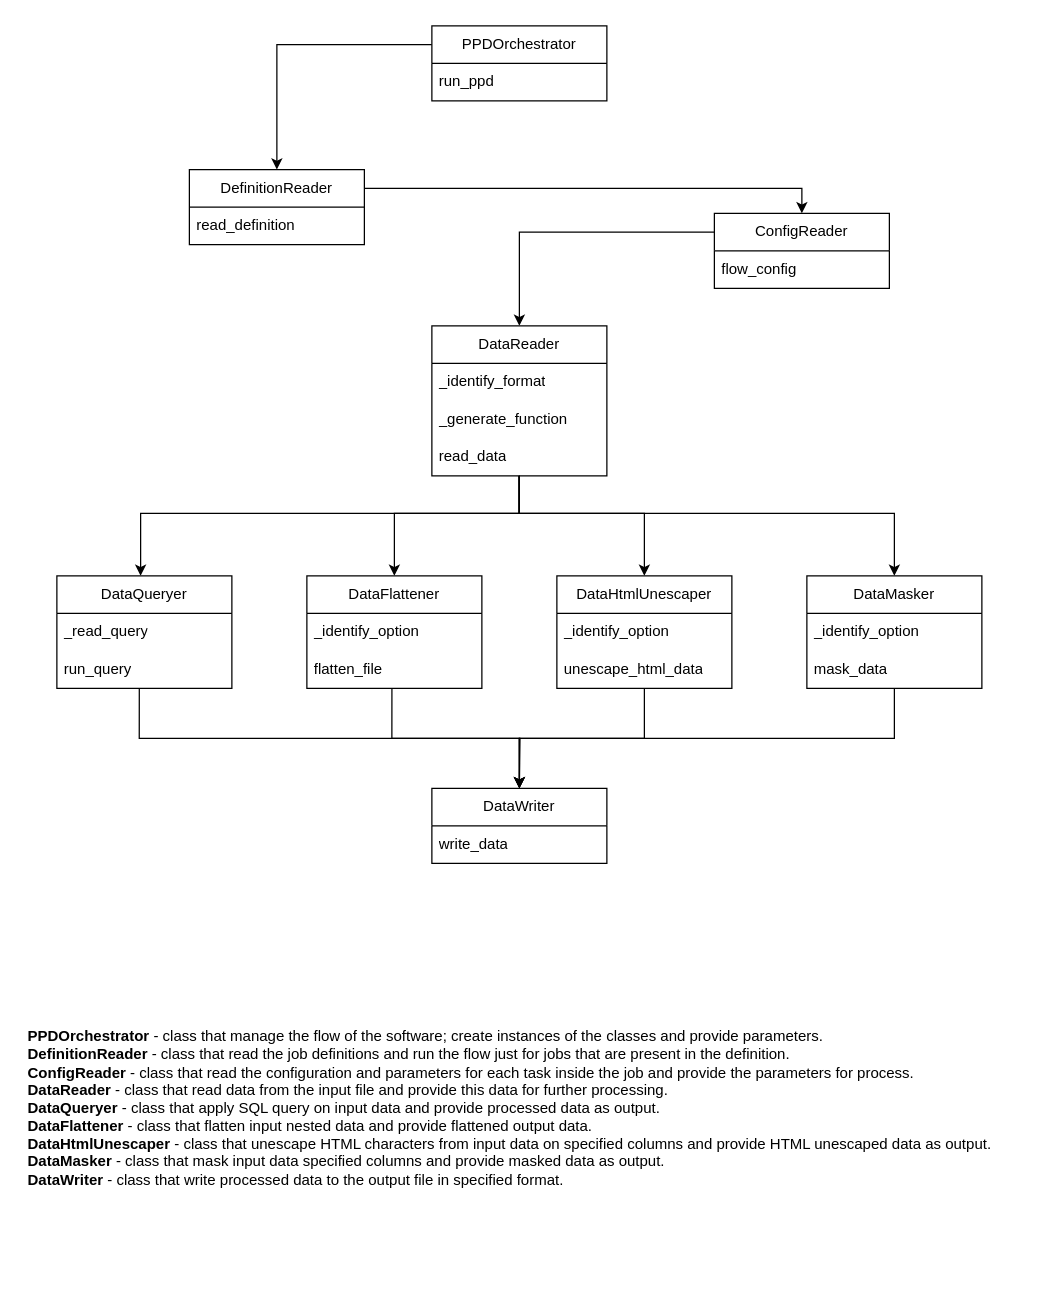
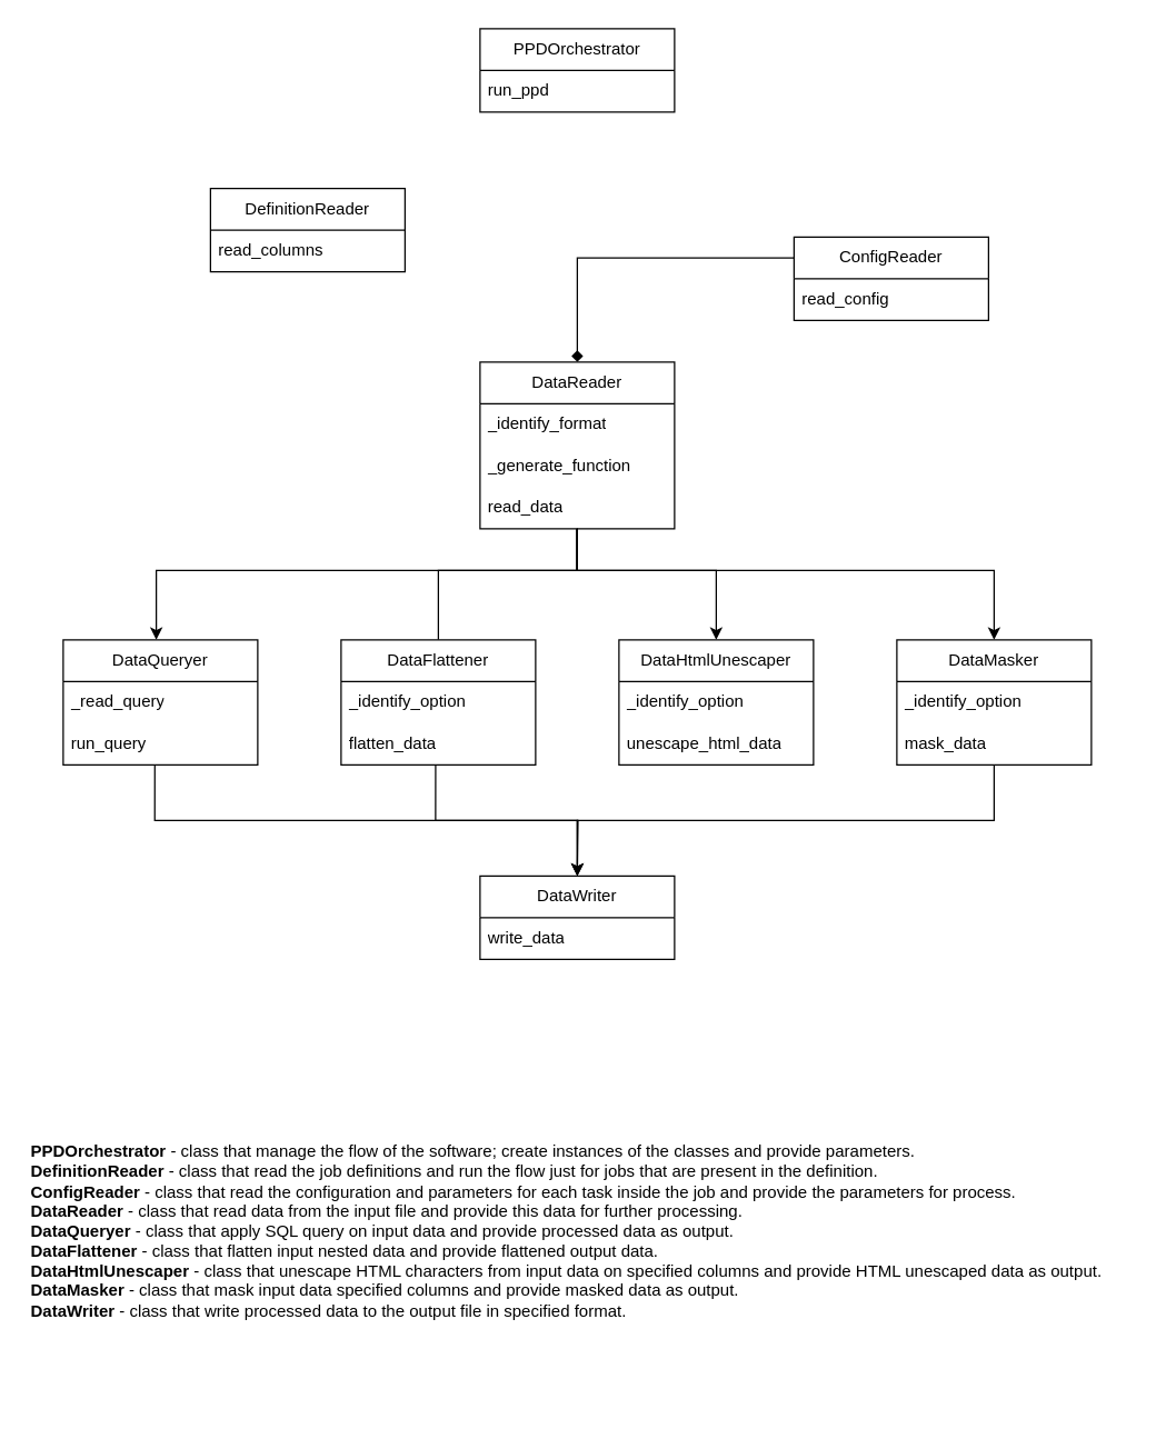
  <mxCell id="0" />
  <mxCell id="1" parent="0" />
- <mxCell id="2" value="" style="edgeStyle=orthogonalEdgeStyle;rounded=0;orthogonalLoop=1;jettySize=auto;html=1;exitX=0;exitY=0.25;exitDx=0;exitDy=0;entryX=0.5;entryY=0;entryDx=0;entryDy=0;" edge="1" parent="1" source="3" target="15"><mxGeometry relative="1" as="geometry"><mxPoint x="481" y="200" as="targetPoint" /></mxGeometry></mxCell>
+ <mxCell id="2" value="" style="edgeStyle=orthogonalEdgeStyle;rounded=0;orthogonalLoop=1;jettySize=auto;html=1;exitX=0;exitY=0.25;exitDx=0;exitDy=0;entryX=0.5;entryY=0;entryDx=0;entryDy=0;endArrow=diamond;" edge="1" parent="1" source="3" target="15"><mxGeometry relative="1" as="geometry"><mxPoint x="481" y="200" as="targetPoint" /></mxGeometry></mxCell>
  <mxCell id="3" value="ConfigReader" style="swimlane;fontStyle=0;childLayout=stackLayout;horizontal=1;startSize=30;horizontalStack=0;resizeParent=1;resizeParentMax=0;resizeLast=0;collapsible=1;marginBottom=0;whiteSpace=wrap;html=1;" vertex="1" parent="1"><mxGeometry x="571" y="170" width="140" height="60" as="geometry" /></mxCell>
- <mxCell id="4" value="flow_config" style="text;strokeColor=none;fillColor=none;align=left;verticalAlign=middle;spacingLeft=4;spacingRight=4;overflow=hidden;points=[[0,0.5],[1,0.5]];portConstraint=eastwest;rotatable=0;whiteSpace=wrap;html=1;" vertex="1" parent="3"><mxGeometry y="30" width="140" height="30" as="geometry" /></mxCell>
- <mxCell id="5" value="" style="edgeStyle=orthogonalEdgeStyle;rounded=0;orthogonalLoop=1;jettySize=auto;html=1;entryX=0.5;entryY=0;entryDx=0;entryDy=0;exitX=1;exitY=0.25;exitDx=0;exitDy=0;" edge="1" parent="1" source="6" target="3"><mxGeometry relative="1" as="geometry"><mxPoint x="391" y="160" as="targetPoint" /><Array as="points"><mxPoint x="641" y="150" /></Array></mxGeometry></mxCell>
+ <mxCell id="4" value="read_config" style="text;strokeColor=none;fillColor=none;align=left;verticalAlign=middle;spacingLeft=4;spacingRight=4;overflow=hidden;points=[[0,0.5],[1,0.5]];portConstraint=eastwest;rotatable=0;whiteSpace=wrap;html=1;" vertex="1" parent="3"><mxGeometry y="30" width="140" height="30" as="geometry" /></mxCell>
  <mxCell id="6" value="DefinitionReader" style="swimlane;fontStyle=0;childLayout=stackLayout;horizontal=1;startSize=30;horizontalStack=0;resizeParent=1;resizeParentMax=0;resizeLast=0;collapsible=1;marginBottom=0;whiteSpace=wrap;html=1;" vertex="1" parent="1"><mxGeometry x="151" y="135" width="140" height="60" as="geometry" /></mxCell>
- <mxCell id="7" value="read_definition" style="text;strokeColor=none;fillColor=none;align=left;verticalAlign=middle;spacingLeft=4;spacingRight=4;overflow=hidden;points=[[0,0.5],[1,0.5]];portConstraint=eastwest;rotatable=0;whiteSpace=wrap;html=1;" vertex="1" parent="6"><mxGeometry y="30" width="140" height="30" as="geometry" /></mxCell>
- <mxCell id="8" value="" style="edgeStyle=orthogonalEdgeStyle;rounded=0;orthogonalLoop=1;jettySize=auto;html=1;entryX=0.5;entryY=0;entryDx=0;entryDy=0;exitX=0;exitY=0.25;exitDx=0;exitDy=0;" edge="1" parent="1" source="9" target="6"><mxGeometry relative="1" as="geometry"><mxPoint x="255" y="50" as="targetPoint" /></mxGeometry></mxCell>
+ <mxCell id="7" value="read_columns" style="text;strokeColor=none;fillColor=none;align=left;verticalAlign=middle;spacingLeft=4;spacingRight=4;overflow=hidden;points=[[0,0.5],[1,0.5]];portConstraint=eastwest;rotatable=0;whiteSpace=wrap;html=1;" vertex="1" parent="6"><mxGeometry y="30" width="140" height="30" as="geometry" /></mxCell>
  <mxCell id="9" value="PPDOrchestrator" style="swimlane;fontStyle=0;childLayout=stackLayout;horizontal=1;startSize=30;horizontalStack=0;resizeParent=1;resizeParentMax=0;resizeLast=0;collapsible=1;marginBottom=0;whiteSpace=wrap;html=1;" vertex="1" parent="1"><mxGeometry x="345" y="20" width="140" height="60" as="geometry" /></mxCell>
  <mxCell id="10" value="run_ppd" style="text;strokeColor=none;fillColor=none;align=left;verticalAlign=middle;spacingLeft=4;spacingRight=4;overflow=hidden;points=[[0,0.5],[1,0.5]];portConstraint=eastwest;rotatable=0;whiteSpace=wrap;html=1;" vertex="1" parent="9"><mxGeometry y="30" width="140" height="30" as="geometry" /></mxCell>
  <mxCell id="11" value="" style="edgeStyle=orthogonalEdgeStyle;rounded=0;orthogonalLoop=1;jettySize=auto;html=1;entryX=0.5;entryY=0;entryDx=0;entryDy=0;exitX=0.497;exitY=1.007;exitDx=0;exitDy=0;exitPerimeter=0;" edge="1" parent="1" source="18"><mxGeometry relative="1" as="geometry"><mxPoint x="411.86" y="380.21" as="sourcePoint" /><mxPoint x="112" y="460" as="targetPoint" /><Array as="points"><mxPoint x="415" y="410" /><mxPoint x="112" y="410" /></Array></mxGeometry></mxCell>
  <mxCell id="12" value="" style="edgeStyle=orthogonalEdgeStyle;rounded=0;orthogonalLoop=1;jettySize=auto;html=1;entryX=0.5;entryY=0;entryDx=0;entryDy=0;" edge="1" parent="1" source="15" target="34"><mxGeometry relative="1" as="geometry"><Array as="points"><mxPoint x="415" y="410" /><mxPoint x="515" y="410" /></Array></mxGeometry></mxCell>
- <mxCell id="13" value="" style="edgeStyle=orthogonalEdgeStyle;rounded=0;orthogonalLoop=1;jettySize=auto;html=1;entryX=0.5;entryY=0;entryDx=0;entryDy=0;" edge="1" parent="1" source="15" target="30"><mxGeometry relative="1" as="geometry"><Array as="points"><mxPoint x="415" y="410" /><mxPoint x="315" y="410" /></Array></mxGeometry></mxCell>
+ <mxCell id="13" value="" style="edgeStyle=orthogonalEdgeStyle;rounded=0;orthogonalLoop=1;jettySize=auto;html=1;entryX=0.5;entryY=0;entryDx=0;entryDy=0;endArrow=none;" edge="1" parent="1" source="15" target="30"><mxGeometry relative="1" as="geometry"><Array as="points"><mxPoint x="415" y="410" /><mxPoint x="315" y="410" /></Array></mxGeometry></mxCell>
  <mxCell id="14" value="" style="edgeStyle=orthogonalEdgeStyle;rounded=0;orthogonalLoop=1;jettySize=auto;html=1;entryX=0.5;entryY=0;entryDx=0;entryDy=0;exitX=0.5;exitY=1;exitDx=0;exitDy=0;exitPerimeter=0;" edge="1" parent="1" source="18" target="22"><mxGeometry relative="1" as="geometry"><Array as="points"><mxPoint x="415" y="410" /><mxPoint x="715" y="410" /></Array></mxGeometry></mxCell>
  <mxCell id="15" value="DataReader" style="swimlane;fontStyle=0;childLayout=stackLayout;horizontal=1;startSize=30;horizontalStack=0;resizeParent=1;resizeParentMax=0;resizeLast=0;collapsible=1;marginBottom=0;whiteSpace=wrap;html=1;" vertex="1" parent="1"><mxGeometry x="345" y="260" width="140" height="120" as="geometry" /></mxCell>
  <mxCell id="16" value="_identify_format" style="text;strokeColor=none;fillColor=none;align=left;verticalAlign=middle;spacingLeft=4;spacingRight=4;overflow=hidden;points=[[0,0.5],[1,0.5]];portConstraint=eastwest;rotatable=0;whiteSpace=wrap;html=1;" vertex="1" parent="15"><mxGeometry y="30" width="140" height="30" as="geometry" /></mxCell>
  <mxCell id="17" value="_generate_function" style="text;strokeColor=none;fillColor=none;align=left;verticalAlign=middle;spacingLeft=4;spacingRight=4;overflow=hidden;points=[[0,0.5],[1,0.5]];portConstraint=eastwest;rotatable=0;whiteSpace=wrap;html=1;" vertex="1" parent="15"><mxGeometry y="60" width="140" height="30" as="geometry" /></mxCell>
  <mxCell id="18" value="read_data" style="text;strokeColor=none;fillColor=none;align=left;verticalAlign=middle;spacingLeft=4;spacingRight=4;overflow=hidden;points=[[0,0.5],[1,0.5]];portConstraint=eastwest;rotatable=0;whiteSpace=wrap;html=1;" vertex="1" parent="15"><mxGeometry y="90" width="140" height="30" as="geometry" /></mxCell>
  <mxCell id="19" value="DataWriter" style="swimlane;fontStyle=0;childLayout=stackLayout;horizontal=1;startSize=30;horizontalStack=0;resizeParent=1;resizeParentMax=0;resizeLast=0;collapsible=1;marginBottom=0;whiteSpace=wrap;html=1;" vertex="1" parent="1"><mxGeometry x="345" y="630" width="140" height="60" as="geometry" /></mxCell>
  <mxCell id="20" value="write_data" style="text;strokeColor=none;fillColor=none;align=left;verticalAlign=middle;spacingLeft=4;spacingRight=4;overflow=hidden;points=[[0,0.5],[1,0.5]];portConstraint=eastwest;rotatable=0;whiteSpace=wrap;html=1;" vertex="1" parent="19"><mxGeometry y="30" width="140" height="30" as="geometry" /></mxCell>
  <mxCell id="21" value="" style="edgeStyle=orthogonalEdgeStyle;rounded=0;orthogonalLoop=1;jettySize=auto;html=1;entryX=0.5;entryY=0;entryDx=0;entryDy=0;" edge="1" parent="1" source="22" target="19"><mxGeometry relative="1" as="geometry"><mxPoint x="441" y="600" as="targetPoint" /><Array as="points"><mxPoint x="715" y="590" /><mxPoint x="415" y="590" /></Array></mxGeometry></mxCell>
  <mxCell id="22" value="DataMasker" style="swimlane;fontStyle=0;childLayout=stackLayout;horizontal=1;startSize=30;horizontalStack=0;resizeParent=1;resizeParentMax=0;resizeLast=0;collapsible=1;marginBottom=0;whiteSpace=wrap;html=1;" vertex="1" parent="1"><mxGeometry x="645" y="460" width="140" height="90" as="geometry" /></mxCell>
  <mxCell id="23" value="_identify_option" style="text;strokeColor=none;fillColor=none;align=left;verticalAlign=middle;spacingLeft=4;spacingRight=4;overflow=hidden;points=[[0,0.5],[1,0.5]];portConstraint=eastwest;rotatable=0;whiteSpace=wrap;html=1;" vertex="1" parent="22"><mxGeometry y="30" width="140" height="30" as="geometry" /></mxCell>
  <mxCell id="24" value="mask_data" style="text;strokeColor=none;fillColor=none;align=left;verticalAlign=middle;spacingLeft=4;spacingRight=4;overflow=hidden;points=[[0,0.5],[1,0.5]];portConstraint=eastwest;rotatable=0;whiteSpace=wrap;html=1;" vertex="1" parent="22"><mxGeometry y="60" width="140" height="30" as="geometry" /></mxCell>
  <mxCell id="25" value="" style="edgeStyle=orthogonalEdgeStyle;rounded=0;orthogonalLoop=1;jettySize=auto;html=1;entryX=0.5;entryY=0;entryDx=0;entryDy=0;exitX=0.471;exitY=1;exitDx=0;exitDy=0;exitPerimeter=0;" edge="1" parent="1" source="28" target="19"><mxGeometry relative="1" as="geometry"><mxPoint x="115" y="645" as="targetPoint" /></mxGeometry></mxCell>
  <mxCell id="26" value="DataQueryer" style="swimlane;fontStyle=0;childLayout=stackLayout;horizontal=1;startSize=30;horizontalStack=0;resizeParent=1;resizeParentMax=0;resizeLast=0;collapsible=1;marginBottom=0;whiteSpace=wrap;html=1;" vertex="1" parent="1"><mxGeometry x="45" y="460" width="140" height="90" as="geometry" /></mxCell>
  <mxCell id="27" value="_read_query" style="text;strokeColor=none;fillColor=none;align=left;verticalAlign=middle;spacingLeft=4;spacingRight=4;overflow=hidden;points=[[0,0.5],[1,0.5]];portConstraint=eastwest;rotatable=0;whiteSpace=wrap;html=1;" vertex="1" parent="26"><mxGeometry y="30" width="140" height="30" as="geometry" /></mxCell>
  <mxCell id="28" value="run_query" style="text;strokeColor=none;fillColor=none;align=left;verticalAlign=middle;spacingLeft=4;spacingRight=4;overflow=hidden;points=[[0,0.5],[1,0.5]];portConstraint=eastwest;rotatable=0;whiteSpace=wrap;html=1;" vertex="1" parent="26"><mxGeometry y="60" width="140" height="30" as="geometry" /></mxCell>
  <mxCell id="29" value="" style="edgeStyle=orthogonalEdgeStyle;rounded=0;orthogonalLoop=1;jettySize=auto;html=1;exitX=0.486;exitY=1;exitDx=0;exitDy=0;exitPerimeter=0;" edge="1" parent="1" source="32"><mxGeometry relative="1" as="geometry"><mxPoint x="415" y="630" as="targetPoint" /></mxGeometry></mxCell>
  <mxCell id="30" value="DataFlattener" style="swimlane;fontStyle=0;childLayout=stackLayout;horizontal=1;startSize=30;horizontalStack=0;resizeParent=1;resizeParentMax=0;resizeLast=0;collapsible=1;marginBottom=0;whiteSpace=wrap;html=1;" vertex="1" parent="1"><mxGeometry x="245" y="460" width="140" height="90" as="geometry" /></mxCell>
  <mxCell id="31" value="_identify_option" style="text;strokeColor=none;fillColor=none;align=left;verticalAlign=middle;spacingLeft=4;spacingRight=4;overflow=hidden;points=[[0,0.5],[1,0.5]];portConstraint=eastwest;rotatable=0;whiteSpace=wrap;html=1;" vertex="1" parent="30"><mxGeometry y="30" width="140" height="30" as="geometry" /></mxCell>
- <mxCell id="32" value="flatten_file" style="text;strokeColor=none;fillColor=none;align=left;verticalAlign=middle;spacingLeft=4;spacingRight=4;overflow=hidden;points=[[0,0.5],[1,0.5]];portConstraint=eastwest;rotatable=0;whiteSpace=wrap;html=1;" vertex="1" parent="30"><mxGeometry y="60" width="140" height="30" as="geometry" /></mxCell>
- <mxCell id="33" value="" style="edgeStyle=orthogonalEdgeStyle;rounded=0;orthogonalLoop=1;jettySize=auto;html=1;entryX=0.5;entryY=0;entryDx=0;entryDy=0;" edge="1" parent="1" source="34" target="19"><mxGeometry relative="1" as="geometry" /></mxCell>
+ <mxCell id="32" value="flatten_data" style="text;strokeColor=none;fillColor=none;align=left;verticalAlign=middle;spacingLeft=4;spacingRight=4;overflow=hidden;points=[[0,0.5],[1,0.5]];portConstraint=eastwest;rotatable=0;whiteSpace=wrap;html=1;" vertex="1" parent="30"><mxGeometry y="60" width="140" height="30" as="geometry" /></mxCell>
  <mxCell id="34" value="DataHtmlUnescaper" style="swimlane;fontStyle=0;childLayout=stackLayout;horizontal=1;startSize=30;horizontalStack=0;resizeParent=1;resizeParentMax=0;resizeLast=0;collapsible=1;marginBottom=0;whiteSpace=wrap;html=1;" vertex="1" parent="1"><mxGeometry x="445" y="460" width="140" height="90" as="geometry" /></mxCell>
  <mxCell id="35" value="_identify_option" style="text;strokeColor=none;fillColor=none;align=left;verticalAlign=middle;spacingLeft=4;spacingRight=4;overflow=hidden;points=[[0,0.5],[1,0.5]];portConstraint=eastwest;rotatable=0;whiteSpace=wrap;html=1;" vertex="1" parent="34"><mxGeometry y="30" width="140" height="30" as="geometry" /></mxCell>
  <mxCell id="36" value="unescape_html_data" style="text;strokeColor=none;fillColor=none;align=left;verticalAlign=middle;spacingLeft=4;spacingRight=4;overflow=hidden;points=[[0,0.5],[1,0.5]];portConstraint=eastwest;rotatable=0;whiteSpace=wrap;html=1;" vertex="1" parent="34"><mxGeometry y="60" width="140" height="30" as="geometry" /></mxCell>
  <mxCell id="37" value="&lt;b&gt;PPDOrchestrator&lt;/b&gt; - class that manage the flow of the software; create instances of the classes and provide parameters.&lt;div&gt;&lt;b&gt;DefinitionReader&lt;/b&gt; - class that read the job definitions and run the flow just for jobs that are present in the definition.&lt;/div&gt;&lt;div&gt;&lt;b&gt;ConfigReader&lt;/b&gt; - class that read the configuration and parameters for each task inside the job and provide the parameters for process.&lt;/div&gt;&lt;div&gt;&lt;b&gt;DataReader&lt;/b&gt; - class that read data from the input file and provide this data for further processing.&lt;/div&gt;&lt;div&gt;&lt;b&gt;DataQueryer&lt;/b&gt; - class that apply SQL query on input data and provide processed data as output.&lt;/div&gt;&lt;div&gt;&lt;b&gt;DataFlattener&lt;/b&gt; - class that flatten input nested data and provide flattened output data.&lt;/div&gt;&lt;div&gt;&lt;b&gt;DataHtmlUnescaper&lt;/b&gt; - class that unescape HTML characters from input data on specified columns and provide HTML unescaped data as output.&lt;/div&gt;&lt;div&gt;&lt;b&gt;DataMasker&lt;/b&gt; - class that mask input data specified columns and provide masked data as output.&lt;/div&gt;&lt;div&gt;&lt;b&gt;DataWriter&lt;/b&gt; - class that write processed data to the output file in specified format.&lt;/div&gt;" style="text;html=1;align=left;verticalAlign=middle;whiteSpace=wrap;rounded=0;" vertex="1" parent="1"><mxGeometry x="20" y="751" width="790" height="270" as="geometry" /></mxCell>
